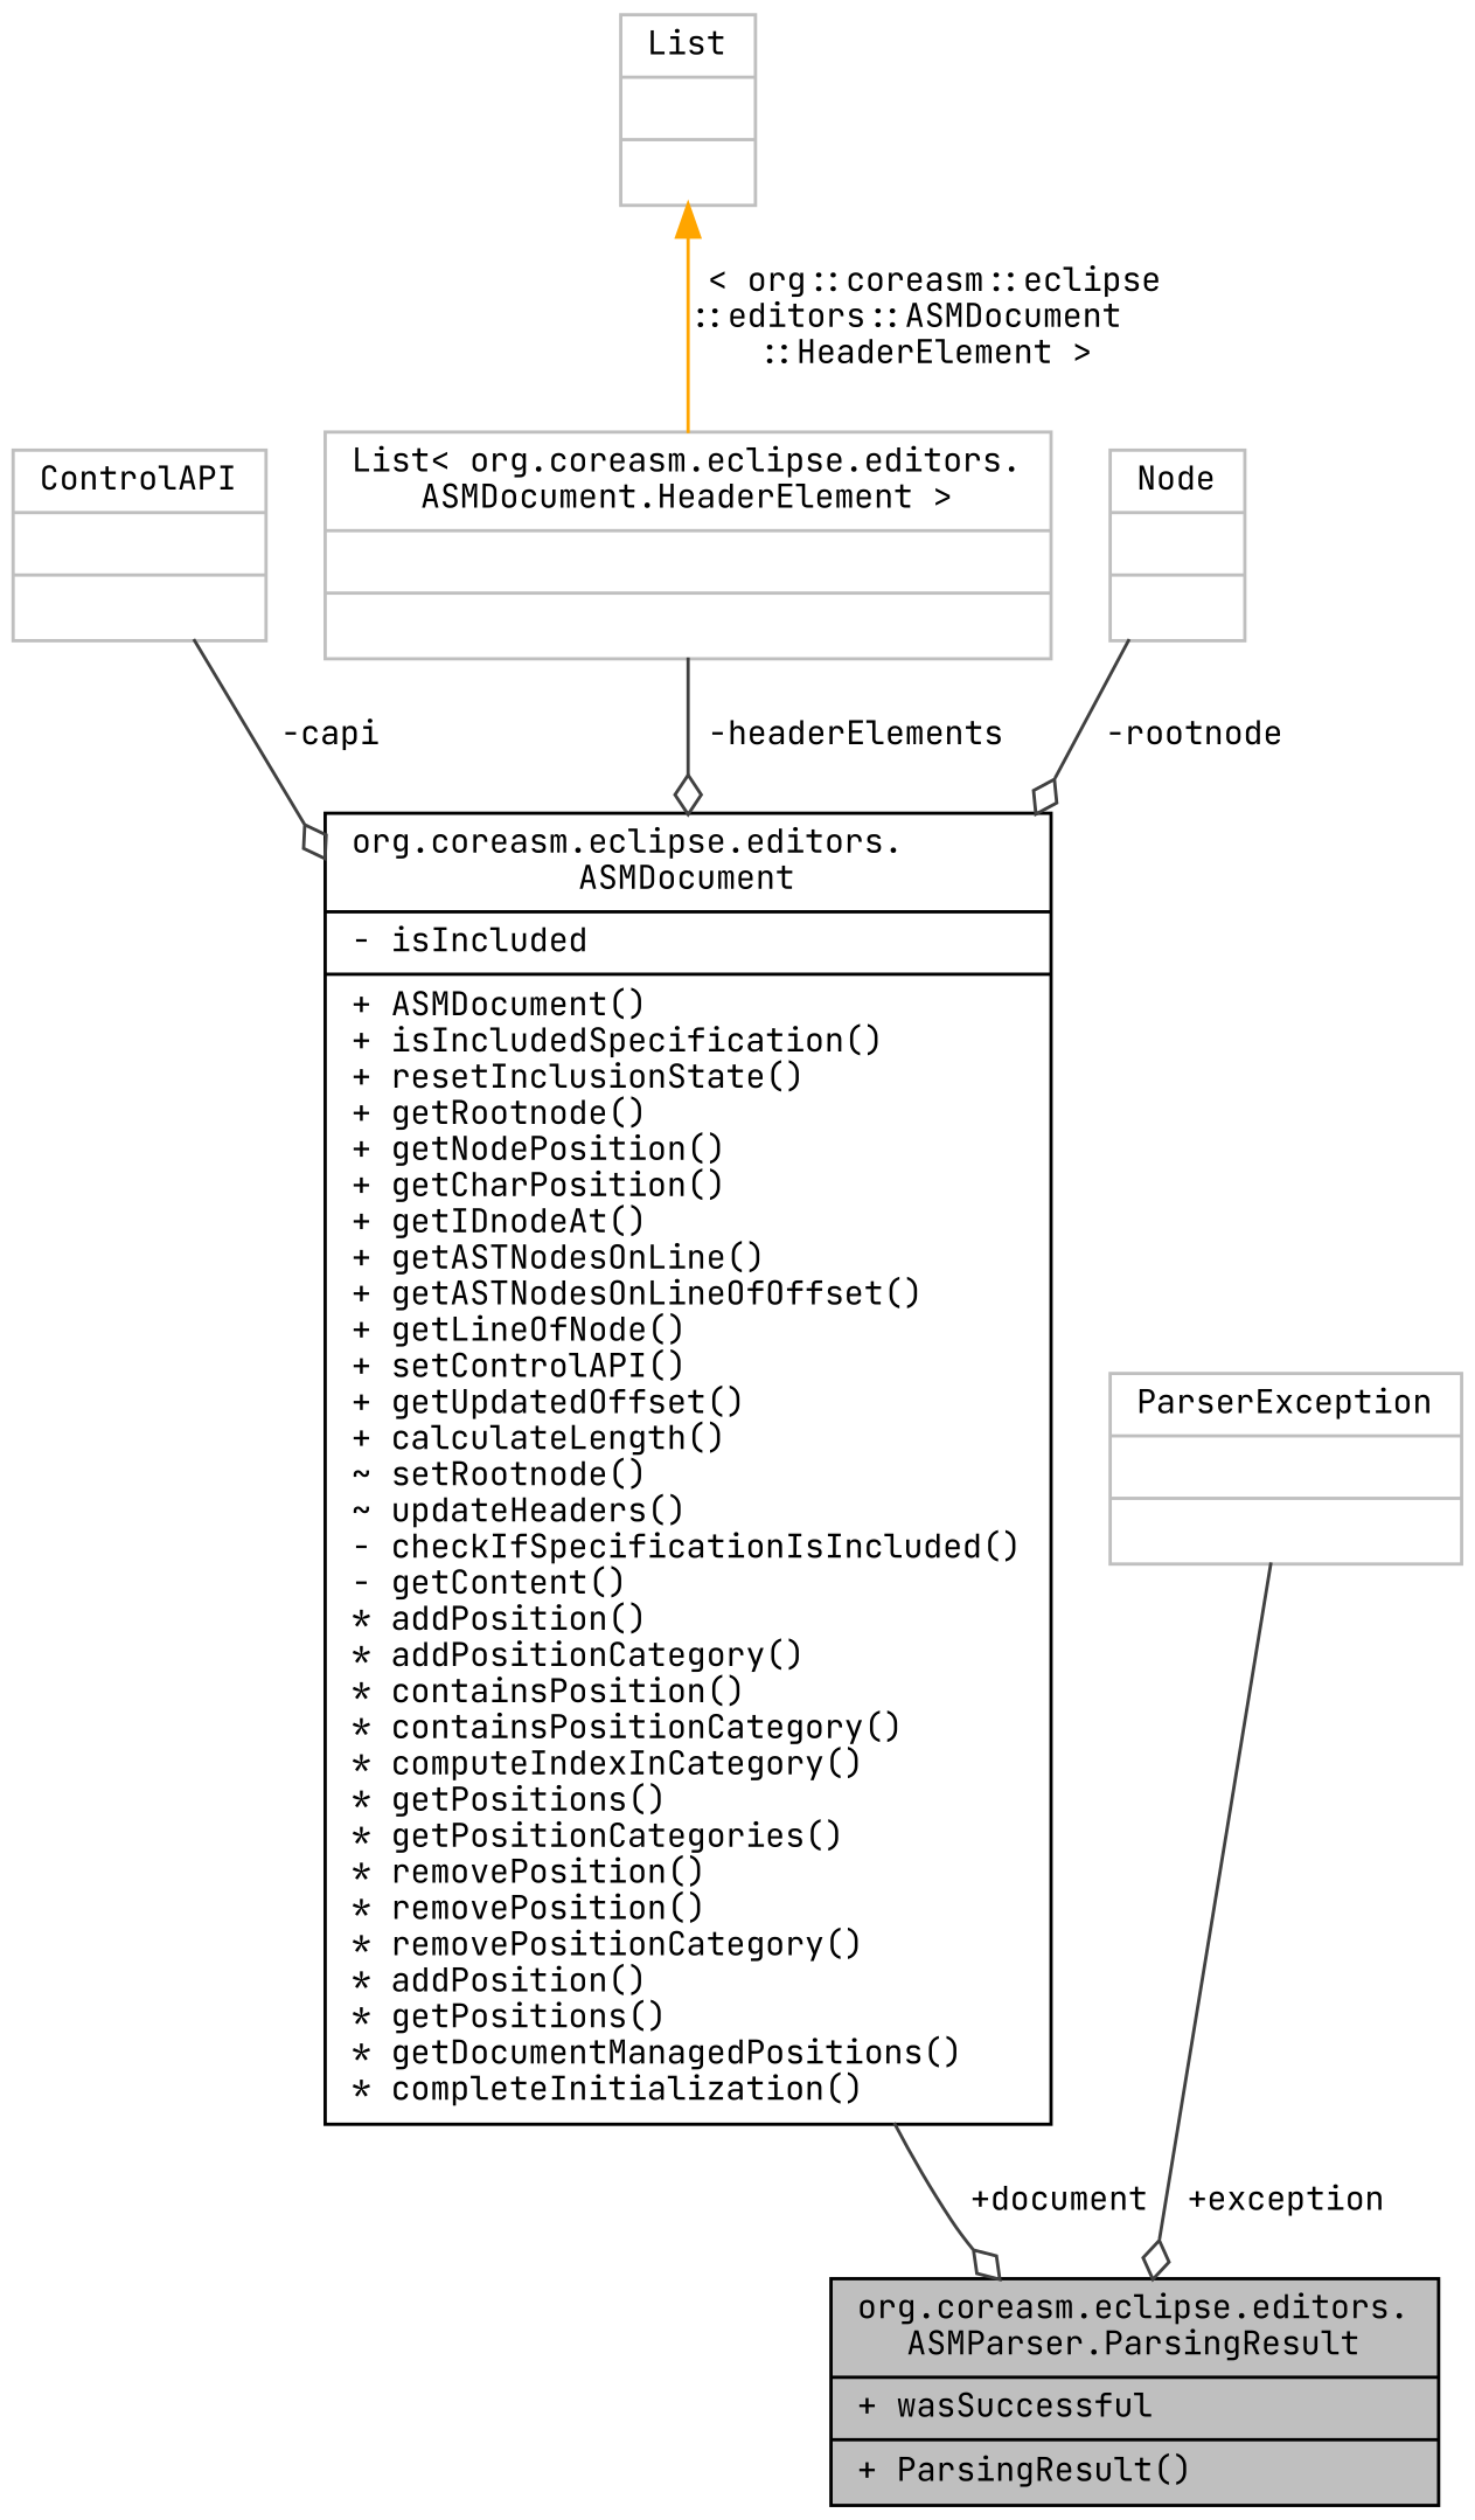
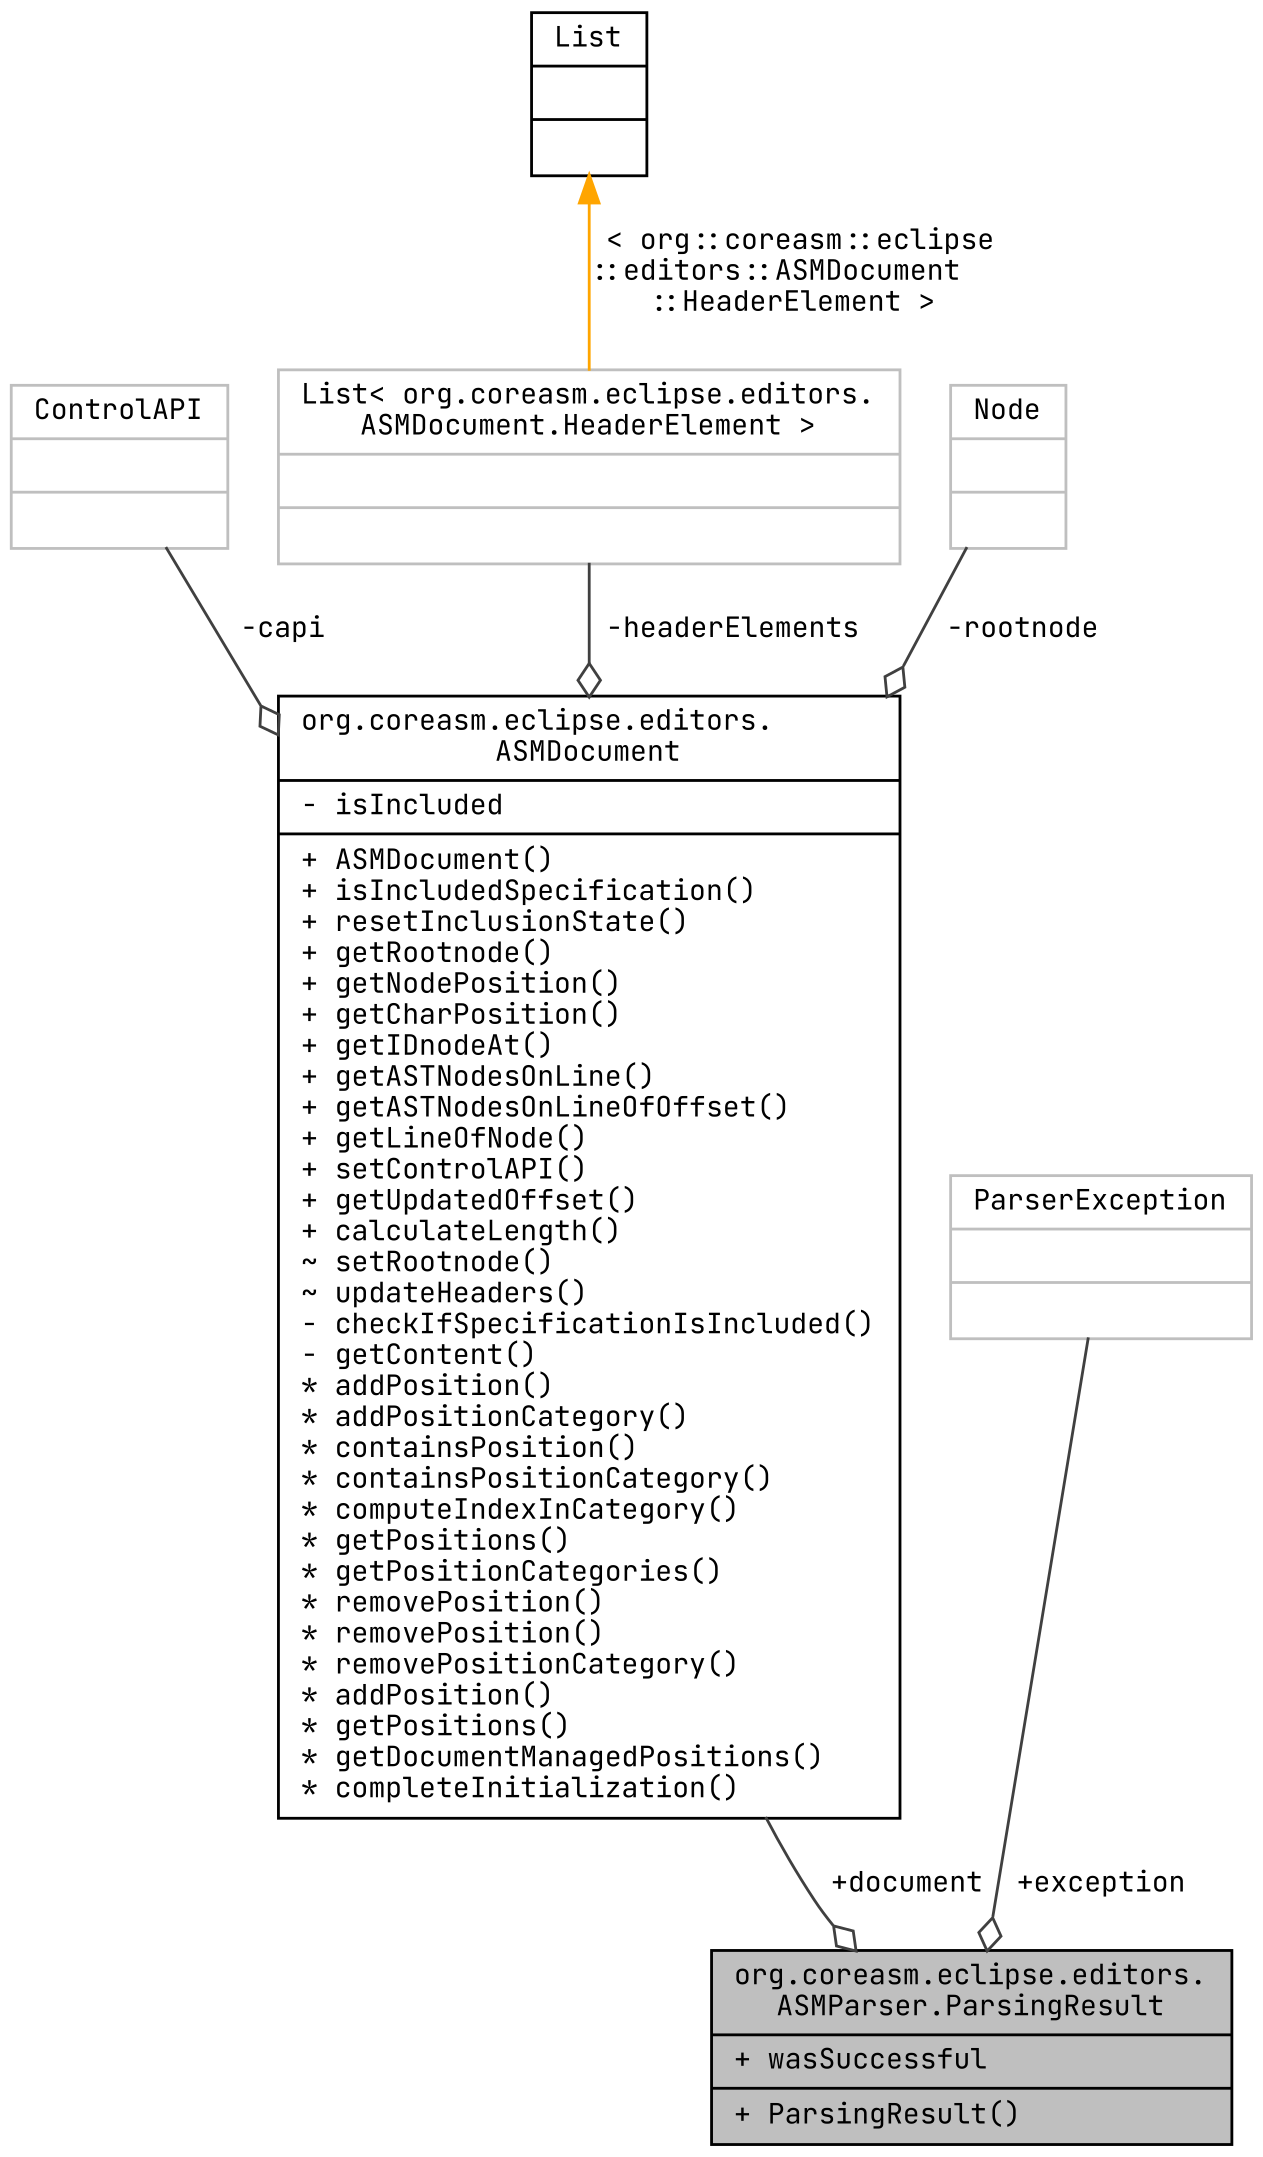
  digraph {
    fontname="JetBrains Mono"
    node [color=grey75 fontname="JetBrains Mono" fontsize=10 shape=record]
    edge [arrowhead=odiamond color=grey25 fontname="JetBrains Mono" fontsize=10 labelfontname=Helvetica labelfontsize=10 style=solid]
    n1 [color=black fillcolor=grey75 fontcolor=black height=0.2 label="{org.coreasm.eclipse.editors.\lASMParser.ParsingResult\n|+ wasSuccessful\l|+ ParsingResult()\l}" style=filled width=0.4]
    n2 [color=black height=0.2 label="{org.coreasm.eclipse.editors.\lASMDocument\n|- isIncluded\l|+ ASMDocument()\l+ isIncludedSpecification()\l+ resetInclusionState()\l+ getRootnode()\l+ getNodePosition()\l+ getCharPosition()\l+ getIDnodeAt()\l+ getASTNodesOnLine()\l+ getASTNodesOnLineOfOffset()\l+ getLineOfNode()\l+ setControlAPI()\l+ getUpdatedOffset()\l+ calculateLength()\l~ setRootnode()\l~ updateHeaders()\l- checkIfSpecificationIsIncluded()\l- getContent()\l* addPosition()\l* addPositionCategory()\l* containsPosition()\l* containsPositionCategory()\l* computeIndexInCategory()\l* getPositions()\l* getPositionCategories()\l* removePosition()\l* removePosition()\l* removePositionCategory()\l* addPosition()\l* getPositions()\l* getDocumentManagedPositions()\l* completeInitialization()\l}" width=0.4]
    n3 [height=0.2 label="{ControlAPI\n||}" width=0.4]
    n4 [height=0.2 label="{List\< org.coreasm.eclipse.editors.\lASMDocument.HeaderElement \>\n||}" width=0.4]
-   n5 [height=0.2 label="{List\n||}" width=0.4]
+   n5 [color=black height=0.2 label="{List\n||}" width=0.4]
    n6 [height=0.2 label="{Node\n||}" width=0.4]
    n7 [height=0.2 label="{ParserException\n||}" width=0.4]
    n2 -> n1 [label=" +document"]
    n3 -> n2 [label=" -capi"]
    n4 -> n2 [label=" -headerElements"]
    n5 -> n4 [color=orange dir=back label=" \< org::coreasm::eclipse\l::editors::ASMDocument\l::HeaderElement \>" arrowhead=""]
    n6 -> n2 [label=" -rootnode"]
    n7 -> n1 [label=" +exception"]
  }
